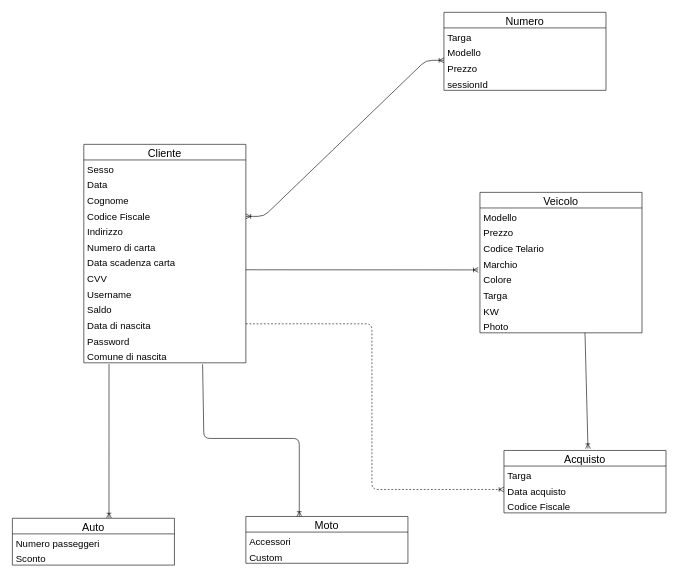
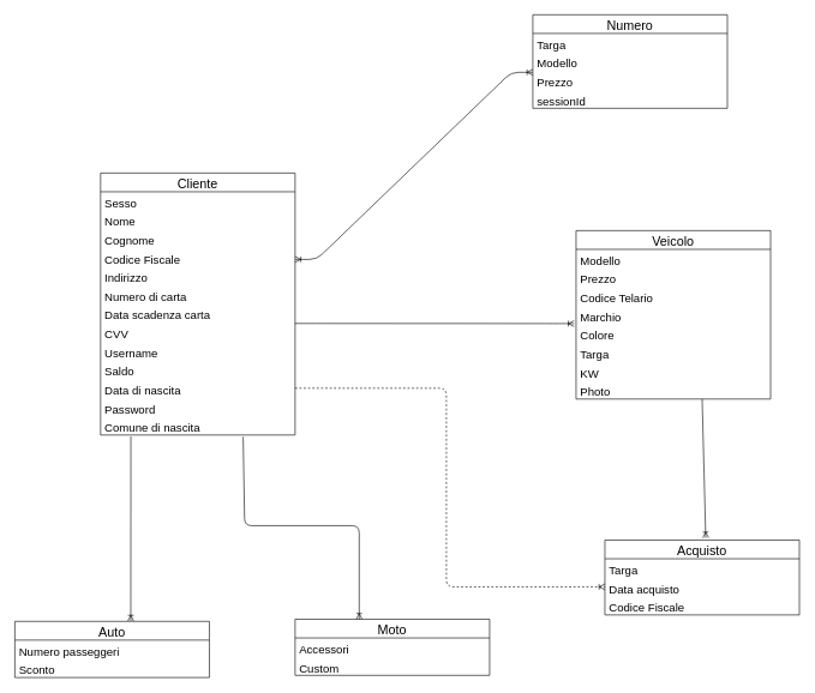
  <mxCell id="0" />
  <mxCell id="1" parent="0" />
  <mxCell id="2" value="Veicolo" style="swimlane;fontStyle=0;childLayout=stackLayout;horizontal=1;startSize=26;fillColor=none;horizontalStack=0;resizeParent=1;resizeParentMax=0;resizeLast=0;collapsible=1;marginBottom=0;fontSize=18;" parent="1" vertex="1"><mxGeometry x="799" y="320" width="270" height="234" as="geometry" /></mxCell>
  <mxCell id="3" value="Modello" style="text;strokeColor=none;fillColor=none;align=left;verticalAlign=top;spacingLeft=4;spacingRight=4;overflow=hidden;rotatable=0;points=[[0,0.5],[1,0.5]];portConstraint=eastwest;fontSize=16;" parent="2" vertex="1"><mxGeometry y="26" width="270" height="26" as="geometry" /></mxCell>
  <mxCell id="4" value="Prezzo" style="text;strokeColor=none;fillColor=none;align=left;verticalAlign=top;spacingLeft=4;spacingRight=4;overflow=hidden;rotatable=0;points=[[0,0.5],[1,0.5]];portConstraint=eastwest;fontSize=16;" parent="2" vertex="1"><mxGeometry y="52" width="270" height="26" as="geometry" /></mxCell>
  <mxCell id="5" value="Codice Telario" style="text;strokeColor=none;fillColor=none;align=left;verticalAlign=top;spacingLeft=4;spacingRight=4;overflow=hidden;rotatable=0;points=[[0,0.5],[1,0.5]];portConstraint=eastwest;fontSize=16;" parent="2" vertex="1"><mxGeometry y="78" width="270" height="26" as="geometry" /></mxCell>
  <mxCell id="6" value="Marchio" style="text;strokeColor=none;fillColor=none;align=left;verticalAlign=top;spacingLeft=4;spacingRight=4;overflow=hidden;rotatable=0;points=[[0,0.5],[1,0.5]];portConstraint=eastwest;fontSize=16;" parent="2" vertex="1"><mxGeometry y="104" width="270" height="26" as="geometry" /></mxCell>
  <mxCell id="7" value="Colore" style="text;strokeColor=none;fillColor=none;align=left;verticalAlign=top;spacingLeft=4;spacingRight=4;overflow=hidden;rotatable=0;points=[[0,0.5],[1,0.5]];portConstraint=eastwest;fontSize=16;" parent="2" vertex="1"><mxGeometry y="130" width="270" height="26" as="geometry" /></mxCell>
  <mxCell id="8" value="Targa" style="text;strokeColor=none;fillColor=none;align=left;verticalAlign=top;spacingLeft=4;spacingRight=4;overflow=hidden;rotatable=0;points=[[0,0.5],[1,0.5]];portConstraint=eastwest;fontSize=16;" parent="2" vertex="1"><mxGeometry y="156" width="270" height="26" as="geometry" /></mxCell>
  <mxCell id="9" value="KW" style="text;strokeColor=none;fillColor=none;align=left;verticalAlign=top;spacingLeft=4;spacingRight=4;overflow=hidden;rotatable=0;points=[[0,0.5],[1,0.5]];portConstraint=eastwest;fontSize=16;" parent="2" vertex="1"><mxGeometry y="182" width="270" height="26" as="geometry" /></mxCell>
  <mxCell id="10" value="Photo" style="text;strokeColor=none;fillColor=none;align=left;verticalAlign=top;spacingLeft=4;spacingRight=4;overflow=hidden;rotatable=0;points=[[0,0.5],[1,0.5]];portConstraint=eastwest;fontSize=16;" parent="2" vertex="1"><mxGeometry y="208" width="270" height="26" as="geometry" /></mxCell>
  <mxCell id="11" value="Acquisto" style="swimlane;fontStyle=0;childLayout=stackLayout;horizontal=1;startSize=26;fillColor=none;horizontalStack=0;resizeParent=1;resizeParentMax=0;resizeLast=0;collapsible=1;marginBottom=0;fontSize=18;" parent="1" vertex="1"><mxGeometry x="839" y="750" width="270" height="104" as="geometry" /></mxCell>
  <mxCell id="12" value="Targa" style="text;strokeColor=none;fillColor=none;align=left;verticalAlign=top;spacingLeft=4;spacingRight=4;overflow=hidden;rotatable=0;points=[[0,0.5],[1,0.5]];portConstraint=eastwest;fontSize=16;" parent="11" vertex="1"><mxGeometry y="26" width="270" height="26" as="geometry" /></mxCell>
  <mxCell id="13" value="Data acquisto" style="text;strokeColor=none;fillColor=none;align=left;verticalAlign=top;spacingLeft=4;spacingRight=4;overflow=hidden;rotatable=0;points=[[0,0.5],[1,0.5]];portConstraint=eastwest;fontSize=16;" parent="11" vertex="1"><mxGeometry y="52" width="270" height="26" as="geometry" /></mxCell>
  <mxCell id="14" value="Codice Fiscale" style="text;strokeColor=none;fillColor=none;align=left;verticalAlign=top;spacingLeft=4;spacingRight=4;overflow=hidden;rotatable=0;points=[[0,0.5],[1,0.5]];portConstraint=eastwest;fontSize=16;" parent="11" vertex="1"><mxGeometry y="78" width="270" height="26" as="geometry" /></mxCell>
  <mxCell id="15" value="Auto" style="swimlane;fontStyle=0;childLayout=stackLayout;horizontal=1;startSize=26;fillColor=none;horizontalStack=0;resizeParent=1;resizeParentMax=0;resizeLast=0;collapsible=1;marginBottom=0;fontSize=18;" parent="1" vertex="1"><mxGeometry x="20" y="863" width="270" height="78" as="geometry" /></mxCell>
  <mxCell id="16" value="Numero passeggeri" style="text;strokeColor=none;fillColor=none;align=left;verticalAlign=top;spacingLeft=4;spacingRight=4;overflow=hidden;rotatable=0;points=[[0,0.5],[1,0.5]];portConstraint=eastwest;fontSize=16;" parent="15" vertex="1"><mxGeometry y="26" width="270" height="26" as="geometry" /></mxCell>
  <mxCell id="17" value="Sconto" style="text;strokeColor=none;fillColor=none;align=left;verticalAlign=top;spacingLeft=4;spacingRight=4;overflow=hidden;rotatable=0;points=[[0,0.5],[1,0.5]];portConstraint=eastwest;fontSize=16;" parent="15" vertex="1"><mxGeometry y="52" width="270" height="26" as="geometry" /></mxCell>
  <mxCell id="18" value="Cliente" style="swimlane;fontStyle=0;childLayout=stackLayout;horizontal=1;startSize=26;fillColor=none;horizontalStack=0;resizeParent=1;resizeParentMax=0;resizeLast=0;collapsible=1;marginBottom=0;fontSize=18;" parent="1" vertex="1"><mxGeometry x="139" y="240" width="270" height="364" as="geometry" /></mxCell>
  <mxCell id="19" value="Sesso" style="text;strokeColor=none;fillColor=none;align=left;verticalAlign=top;spacingLeft=4;spacingRight=4;overflow=hidden;rotatable=0;points=[[0,0.5],[1,0.5]];portConstraint=eastwest;fontSize=16;" parent="18" vertex="1"><mxGeometry y="26" width="270" height="26" as="geometry" /></mxCell>
- <mxCell id="20" value="Data" style="text;strokeColor=none;fillColor=none;align=left;verticalAlign=top;spacingLeft=4;spacingRight=4;overflow=hidden;rotatable=0;points=[[0,0.5],[1,0.5]];portConstraint=eastwest;fontSize=16;" parent="18" vertex="1"><mxGeometry y="52" width="270" height="26" as="geometry" /></mxCell>
+ <mxCell id="20" value="Nome" style="text;strokeColor=none;fillColor=none;align=left;verticalAlign=top;spacingLeft=4;spacingRight=4;overflow=hidden;rotatable=0;points=[[0,0.5],[1,0.5]];portConstraint=eastwest;fontSize=16;" parent="18" vertex="1"><mxGeometry y="52" width="270" height="26" as="geometry" /></mxCell>
  <mxCell id="21" value="Cognome" style="text;strokeColor=none;fillColor=none;align=left;verticalAlign=top;spacingLeft=4;spacingRight=4;overflow=hidden;rotatable=0;points=[[0,0.5],[1,0.5]];portConstraint=eastwest;fontSize=16;" parent="18" vertex="1"><mxGeometry y="78" width="270" height="26" as="geometry" /></mxCell>
  <mxCell id="22" value="Codice Fiscale" style="text;strokeColor=none;fillColor=none;align=left;verticalAlign=top;spacingLeft=4;spacingRight=4;overflow=hidden;rotatable=0;points=[[0,0.5],[1,0.5]];portConstraint=eastwest;fontSize=16;" parent="18" vertex="1"><mxGeometry y="104" width="270" height="26" as="geometry" /></mxCell>
  <mxCell id="23" value="Indirizzo" style="text;strokeColor=none;fillColor=none;align=left;verticalAlign=top;spacingLeft=4;spacingRight=4;overflow=hidden;rotatable=0;points=[[0,0.5],[1,0.5]];portConstraint=eastwest;fontSize=16;" parent="18" vertex="1"><mxGeometry y="130" width="270" height="26" as="geometry" /></mxCell>
  <mxCell id="24" value="Numero di carta" style="text;strokeColor=none;fillColor=none;align=left;verticalAlign=top;spacingLeft=4;spacingRight=4;overflow=hidden;rotatable=0;points=[[0,0.5],[1,0.5]];portConstraint=eastwest;fontSize=16;" parent="18" vertex="1"><mxGeometry y="156" width="270" height="26" as="geometry" /></mxCell>
  <mxCell id="25" value="Data scadenza carta" style="text;strokeColor=none;fillColor=none;align=left;verticalAlign=top;spacingLeft=4;spacingRight=4;overflow=hidden;rotatable=0;points=[[0,0.5],[1,0.5]];portConstraint=eastwest;fontSize=16;" parent="18" vertex="1"><mxGeometry y="182" width="270" height="26" as="geometry" /></mxCell>
  <mxCell id="26" value="CVV" style="text;strokeColor=none;fillColor=none;align=left;verticalAlign=top;spacingLeft=4;spacingRight=4;overflow=hidden;rotatable=0;points=[[0,0.5],[1,0.5]];portConstraint=eastwest;fontSize=16;" parent="18" vertex="1"><mxGeometry y="208" width="270" height="26" as="geometry" /></mxCell>
  <mxCell id="27" value="Username" style="text;strokeColor=none;fillColor=none;align=left;verticalAlign=top;spacingLeft=4;spacingRight=4;overflow=hidden;rotatable=0;points=[[0,0.5],[1,0.5]];portConstraint=eastwest;fontSize=16;" parent="18" vertex="1"><mxGeometry y="234" width="270" height="26" as="geometry" /></mxCell>
  <mxCell id="28" value="Saldo" style="text;strokeColor=none;fillColor=none;align=left;verticalAlign=top;spacingLeft=4;spacingRight=4;overflow=hidden;rotatable=0;points=[[0,0.5],[1,0.5]];portConstraint=eastwest;fontSize=16;" parent="18" vertex="1"><mxGeometry y="260" width="270" height="26" as="geometry" /></mxCell>
  <mxCell id="29" value="Data di nascita" style="text;strokeColor=none;fillColor=none;align=left;verticalAlign=top;spacingLeft=4;spacingRight=4;overflow=hidden;rotatable=0;points=[[0,0.5],[1,0.5]];portConstraint=eastwest;fontSize=16;" parent="18" vertex="1"><mxGeometry y="286" width="270" height="26" as="geometry" /></mxCell>
  <mxCell id="30" value="Password" style="text;strokeColor=none;fillColor=none;align=left;verticalAlign=top;spacingLeft=4;spacingRight=4;overflow=hidden;rotatable=0;points=[[0,0.5],[1,0.5]];portConstraint=eastwest;fontSize=16;" parent="18" vertex="1"><mxGeometry y="312" width="270" height="26" as="geometry" /></mxCell>
  <mxCell id="31" value="Comune di nascita" style="text;strokeColor=none;fillColor=none;align=left;verticalAlign=top;spacingLeft=4;spacingRight=4;overflow=hidden;rotatable=0;points=[[0,0.5],[1,0.5]];portConstraint=eastwest;fontSize=16;" parent="18" vertex="1"><mxGeometry y="338" width="270" height="26" as="geometry" /></mxCell>
  <mxCell id="32" value="Moto" style="swimlane;fontStyle=0;childLayout=stackLayout;horizontal=1;startSize=26;fillColor=none;horizontalStack=0;resizeParent=1;resizeParentMax=0;resizeLast=0;collapsible=1;marginBottom=0;fontSize=18;" parent="1" vertex="1"><mxGeometry x="409" y="860" width="270" height="78" as="geometry" /></mxCell>
  <mxCell id="33" value="Accessori" style="text;strokeColor=none;fillColor=none;align=left;verticalAlign=top;spacingLeft=4;spacingRight=4;overflow=hidden;rotatable=0;points=[[0,0.5],[1,0.5]];portConstraint=eastwest;fontSize=16;" parent="32" vertex="1"><mxGeometry y="26" width="270" height="26" as="geometry" /></mxCell>
  <mxCell id="34" value="Custom" style="text;strokeColor=none;fillColor=none;align=left;verticalAlign=top;spacingLeft=4;spacingRight=4;overflow=hidden;rotatable=0;points=[[0,0.5],[1,0.5]];portConstraint=eastwest;fontSize=16;" parent="32" vertex="1"><mxGeometry y="52" width="270" height="26" as="geometry" /></mxCell>
  <mxCell id="35" value="Numero" style="swimlane;fontStyle=0;childLayout=stackLayout;horizontal=1;startSize=26;fillColor=none;horizontalStack=0;resizeParent=1;resizeParentMax=0;resizeLast=0;collapsible=1;marginBottom=0;fontSize=18;" parent="1" vertex="1"><mxGeometry y="20" width="270" height="130" as="geometry" x="739" /></mxCell>
  <mxCell id="36" value="Targa" style="text;strokeColor=none;fillColor=none;align=left;verticalAlign=top;spacingLeft=4;spacingRight=4;overflow=hidden;rotatable=0;points=[[0,0.5],[1,0.5]];portConstraint=eastwest;fontSize=16;" parent="35" vertex="1"><mxGeometry y="26" width="270" height="26" as="geometry" /></mxCell>
  <mxCell id="37" value="Modello" style="text;strokeColor=none;fillColor=none;align=left;verticalAlign=top;spacingLeft=4;spacingRight=4;overflow=hidden;rotatable=0;points=[[0,0.5],[1,0.5]];portConstraint=eastwest;fontSize=16;" parent="35" vertex="1"><mxGeometry y="52" width="270" height="26" as="geometry" /></mxCell>
  <mxCell id="38" value="Prezzo" style="text;strokeColor=none;fillColor=none;align=left;verticalAlign=top;spacingLeft=4;spacingRight=4;overflow=hidden;rotatable=0;points=[[0,0.5],[1,0.5]];portConstraint=eastwest;fontSize=16;" parent="35" vertex="1"><mxGeometry y="78" width="270" height="26" as="geometry" /></mxCell>
  <mxCell id="39" value="sessionId" style="text;strokeColor=none;fillColor=none;align=left;verticalAlign=top;spacingLeft=4;spacingRight=4;overflow=hidden;rotatable=0;points=[[0,0.5],[1,0.5]];portConstraint=eastwest;fontSize=16;" parent="35" vertex="1"><mxGeometry y="104" width="270" height="26" as="geometry" /></mxCell>
  <mxCell id="40" value="" style="edgeStyle=entityRelationEdgeStyle;fontSize=12;html=1;endArrow=ERoneToMany;entryX=-0.01;entryY=-0.032;entryDx=0;entryDy=0;entryPerimeter=0;" edge="1" parent="1" target="7"><mxGeometry width="100" height="100" relative="1" as="geometry"><mxPoint x="409" y="449" as="sourcePoint" /><mxPoint x="589" y="350" as="targetPoint" /></mxGeometry></mxCell>
  <mxCell id="41" value="" style="edgeStyle=entityRelationEdgeStyle;fontSize=12;html=1;endArrow=ERoneToMany;startArrow=ERoneToMany;" edge="1" parent="1"><mxGeometry width="100" height="100" relative="1" as="geometry"><mxPoint x="409" y="360" as="sourcePoint" /><mxPoint y="100" as="targetPoint" x="739" /></mxGeometry></mxCell>
  <mxCell id="42" value="" style="endArrow=ERoneToMany;html=1;endFill=0;entryX=0.596;entryY=-0.006;entryDx=0;entryDy=0;entryPerimeter=0;" edge="1" parent="1" target="15"><mxGeometry width="50" height="50" relative="1" as="geometry"><mxPoint x="181" y="606" as="sourcePoint" /><mxPoint x="209" y="790" as="targetPoint" /></mxGeometry></mxCell>
  <mxCell id="43" value="" style="endArrow=ERoneToMany;html=1;endFill=0;exitX=0.733;exitY=1.096;exitDx=0;exitDy=0;exitPerimeter=0;" edge="1" parent="1" source="31"><mxGeometry width="50" height="50" relative="1" as="geometry"><mxPoint x="191" y="616" as="sourcePoint" /><mxPoint x="498" y="860" as="targetPoint" /><Array as="points"><mxPoint x="339" y="730" /><mxPoint x="498" y="730" /></Array></mxGeometry></mxCell>
  <mxCell id="44" value="" style="endArrow=ERoneToMany;html=1;endFill=0;exitX=1;exitY=0.5;exitDx=0;exitDy=0;entryX=0;entryY=0.5;entryDx=0;entryDy=0;dashed=1;" edge="1" parent="1" source="29" target="13"><mxGeometry width="50" height="50" relative="1" as="geometry"><mxPoint x="517.91" y="539.996" as="sourcePoint" /><mxPoint x="679" y="793.5" as="targetPoint" /><Array as="points"><mxPoint x="619" y="539" /><mxPoint x="619" y="815" /></Array></mxGeometry></mxCell>
  <mxCell id="45" value="" style="endArrow=ERoneToMany;html=1;endFill=0;" edge="1" parent="1"><mxGeometry width="50" height="50" relative="1" as="geometry"><mxPoint x="974" y="554" as="sourcePoint" /><mxPoint x="979" y="747" as="targetPoint" /><Array as="points" /></mxGeometry></mxCell>
